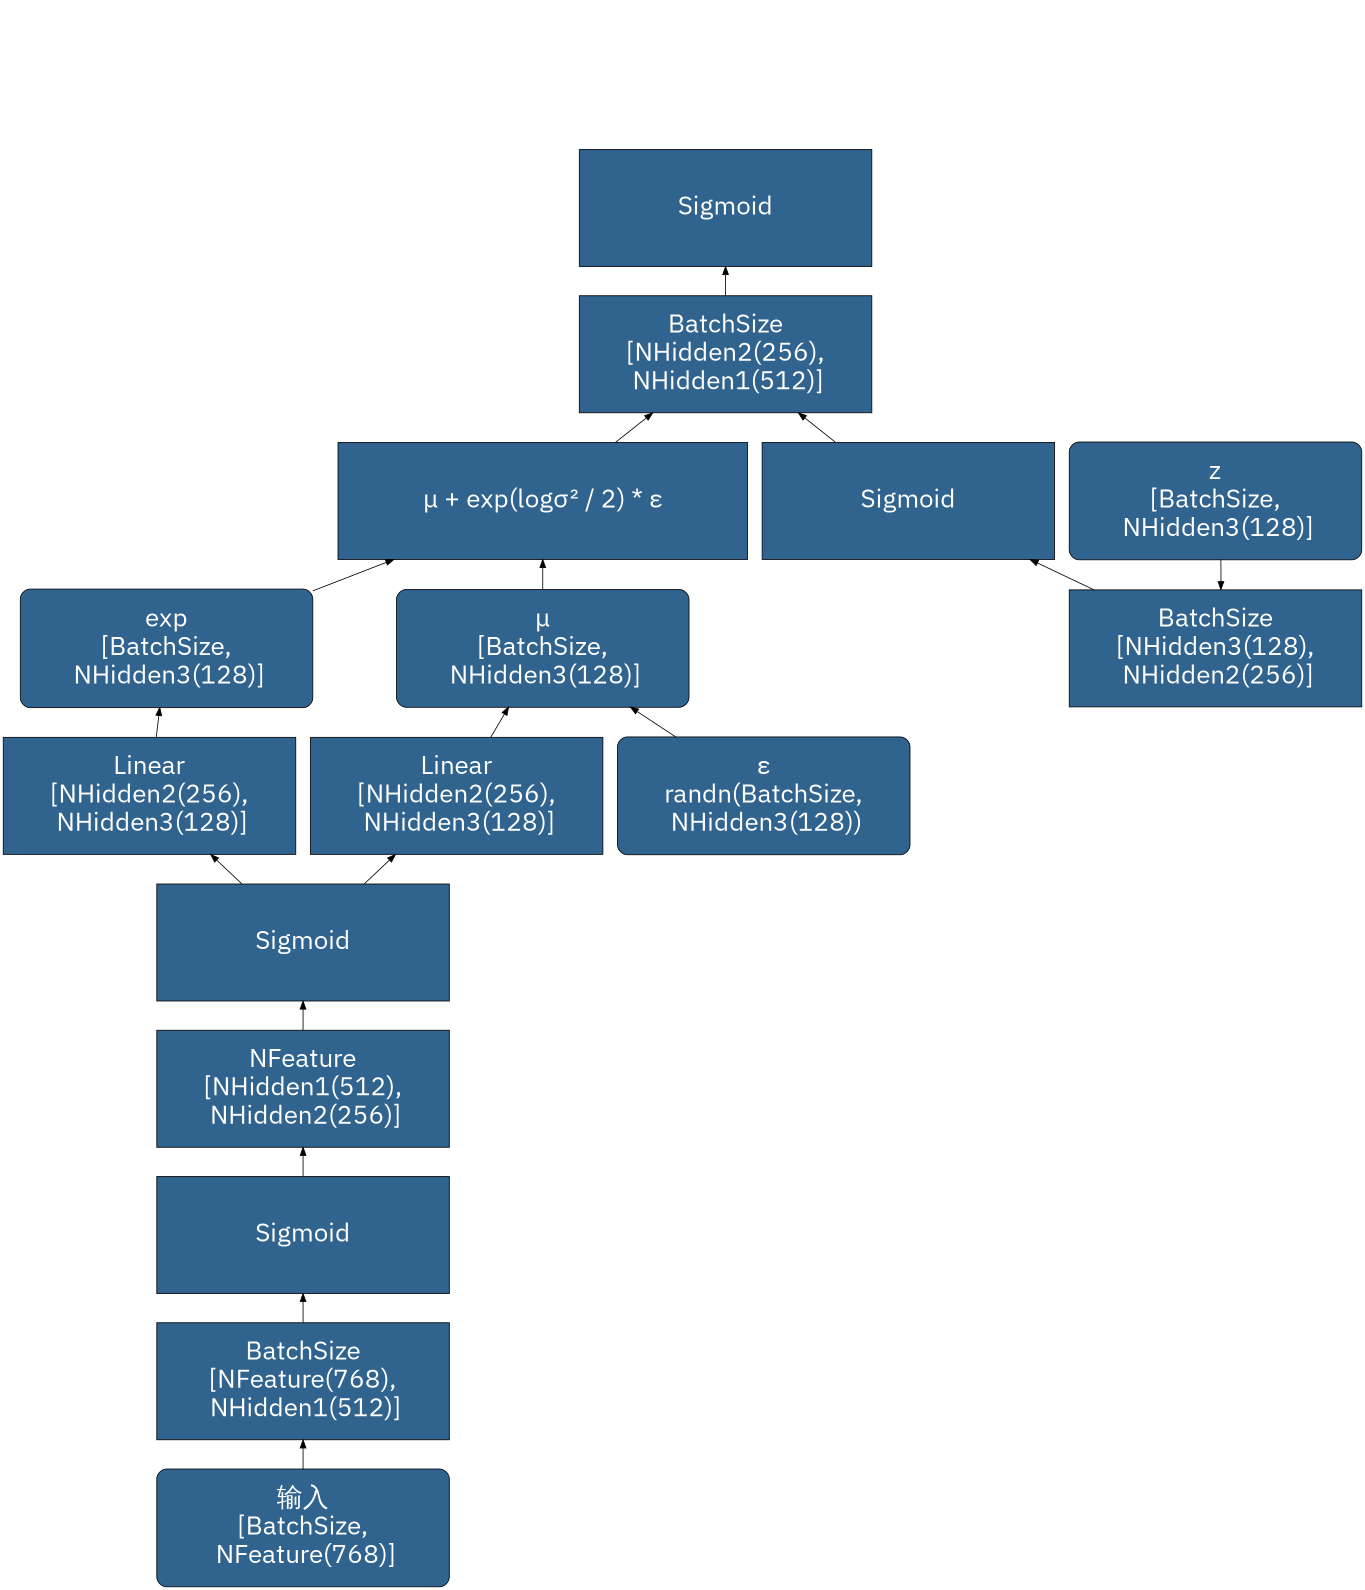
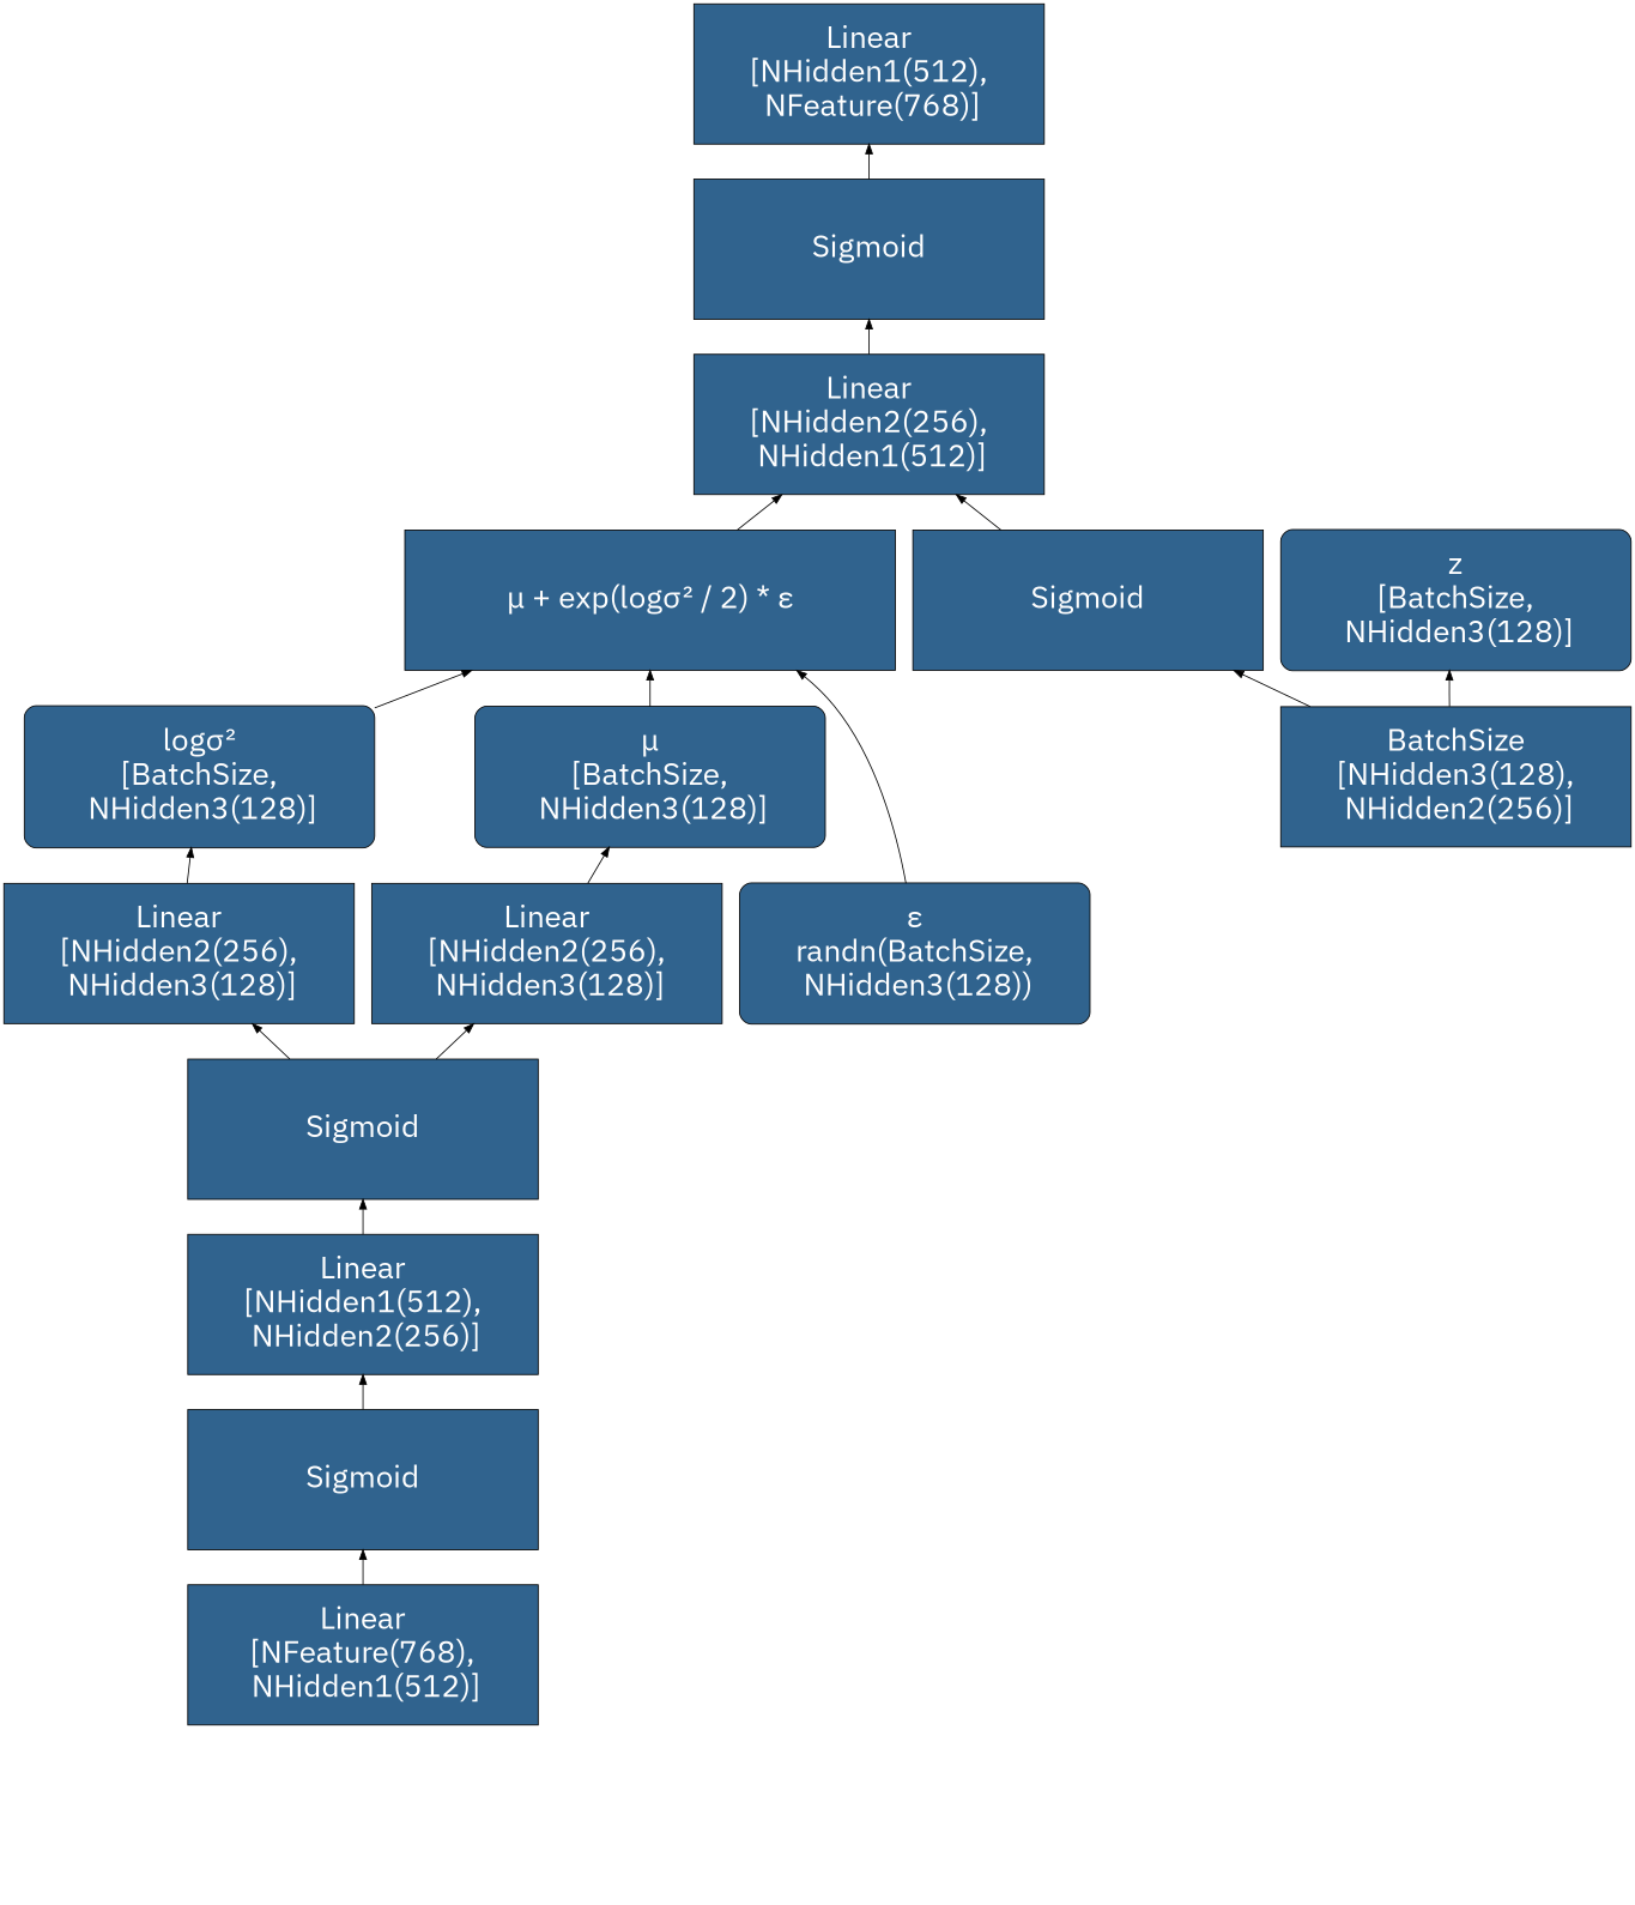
  digraph {
    fontname="IBM Plex Sans"
    rankdir=BT
    node [color=Black fillcolor="#30638e" fontcolor=White fontname="IBM Plex Sans" fontsize=32 shape=box style=filled]
    edge [fontname="IBM Plex Sans"]
-   n1 [height=2 label="输入\n[BatchSize,\n NFeature(768)]" shape=Mrecord width=5]
-   n2 [height=2 label="BatchSize\n[NFeature(768),\n NHidden1(512)]" width=5]
+   n2 [height=2 label="Linear\n[NFeature(768),\n NHidden1(512)]" width=5]
    n3 [height=2 label=Sigmoid width=5]
-   n4 [height=2 label="NFeature\n[NHidden1(512),\n NHidden2(256)]" width=5]
+   n4 [height=2 label="Linear\n[NHidden1(512),\n NHidden2(256)]" width=5]
    n5 [height=2 label=Sigmoid width=5]
    n6 [height=2 label="Linear\n[NHidden2(256),\n NHidden3(128)]" width=5]
    n7 [height=2 label="Linear\n[NHidden2(256),\n NHidden3(128)]" width=5]
    n8 [height=2 label="μ\n[BatchSize,\n NHidden3(128)]" shape=Mrecord width=5]
-   n9 [height=2 label="exp\n[BatchSize,\n NHidden3(128)]" shape=Mrecord width=5]
+   n9 [height=2 label="logσ²\n[BatchSize,\n NHidden3(128)]" shape=Mrecord width=5]
    n10 [height=2 label="μ + exp(logσ² / 2) * ε" width=7]
-   n11 [height=2 label="BatchSize\n[NHidden2(256),\n NHidden1(512)]" width=5]
+   n11 [height=2 label="Linear\n[NHidden2(256),\n NHidden1(512)]" width=5]
    n12 [height=2 label="ε\nrandn(BatchSize,\n NHidden3(128))" shape=Mrecord width=5]
    n13 [height=2 label="z\n[BatchSize,\n NHidden3(128)]" shape=Mrecord width=5]
    n14 [height=2 label="BatchSize\n[NHidden3(128),\n NHidden2(256)]" width=5]
    n15 [height=2 label=Sigmoid width=5]
    n16 [height=2 label=Sigmoid width=5]
-   n1 -> n2
+   n17 [height=2 label="Linear\n[NHidden1(512),\n NFeature(768)]" width=5]
    n2 -> n3
    n3 -> n4
    n4 -> n5
    n5 -> n6
    n5 -> n7
    n6 -> n8
    n7 -> n9
    n8 -> n10
    n9 -> n10
    n10 -> n11
    n11 -> n16
-   n12 -> n8
-   n13 -> n14
+   n12 -> n10
+   n14 -> n13
    n14 -> n15
    n15 -> n11
+   n16 -> n17
  }
